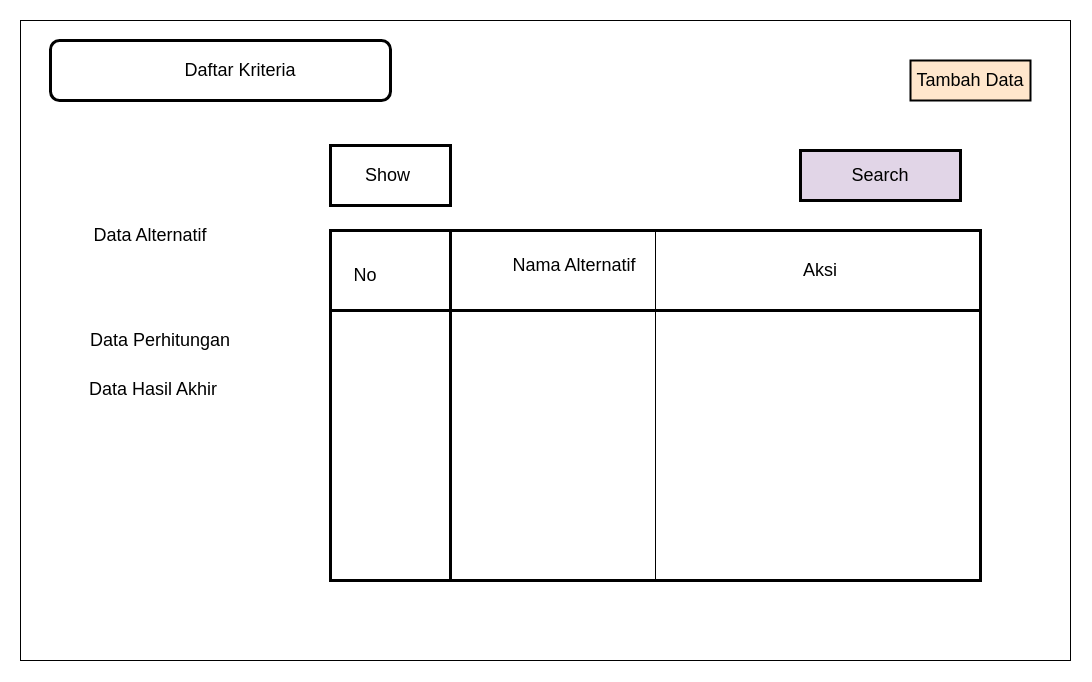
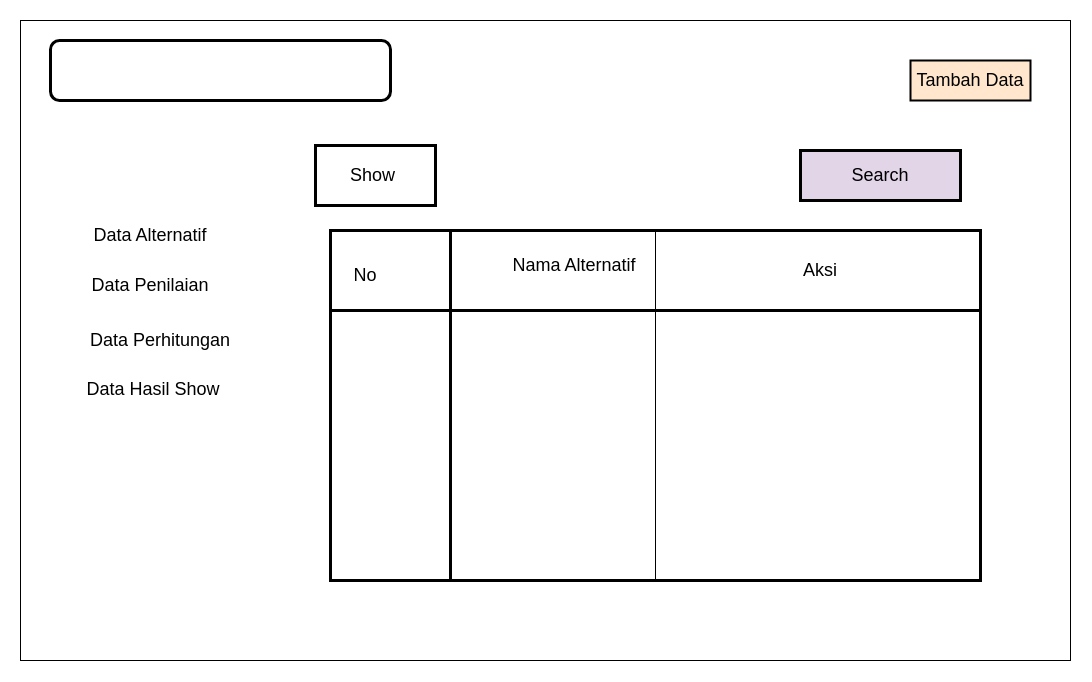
  <mxCell id="0" />
  <mxCell id="1" parent="0" />
  <mxCell id="2" value="" style="rounded=0;whiteSpace=wrap;html=1;" vertex="1" parent="1"><mxGeometry x="20" y="20" width="1050" height="640" as="geometry" /></mxCell>
  <mxCell id="3" value="&lt;font style=&quot;font-size: 18px;&quot;&gt;Tambah Data&lt;/font&gt;" style="rounded=0;whiteSpace=wrap;html=1;strokeWidth=2;fillColor=#ffe6cc;" vertex="1" parent="1"><mxGeometry x="910" y="60" width="120" height="40" as="geometry" /></mxCell>
  <mxCell id="4" value="" style="shape=internalStorage;whiteSpace=wrap;html=1;backgroundOutline=1;fontSize=18;dx=120;dy=80;strokeWidth=3;" vertex="1" parent="1"><mxGeometry x="330" y="230" width="650" height="350" as="geometry" /></mxCell>
  <mxCell id="5" value="No" style="text;html=1;strokeColor=none;fillColor=none;align=center;verticalAlign=middle;whiteSpace=wrap;rounded=0;fontSize=18;" vertex="1" parent="1"><mxGeometry x="335" y="260" width="60" height="30" as="geometry" /></mxCell>
  <mxCell id="6" value="" style="endArrow=none;html=1;rounded=0;fontSize=18;entryX=0.5;entryY=0;entryDx=0;entryDy=0;exitX=0.5;exitY=1;exitDx=0;exitDy=0;" edge="1" parent="1" source="4" target="4"><mxGeometry width="50" height="50" relative="1" as="geometry"><mxPoint x="570" y="560" as="sourcePoint" /><mxPoint x="620" y="510" as="targetPoint" /></mxGeometry></mxCell>
  <mxCell id="7" value="Nama Alternatif" style="text;html=1;strokeColor=none;fillColor=none;align=center;verticalAlign=middle;whiteSpace=wrap;rounded=0;fontSize=18;" vertex="1" parent="1"><mxGeometry x="429" y="250" width="290" height="30" as="geometry" /></mxCell>
  <mxCell id="8" value="Aksi" style="text;html=1;strokeColor=none;fillColor=none;align=center;verticalAlign=middle;whiteSpace=wrap;rounded=0;fontSize=18;" vertex="1" parent="1"><mxGeometry x="690" y="240" width="260" height="60" as="geometry" /></mxCell>
  <mxCell id="9" value="Search" style="rounded=0;whiteSpace=wrap;html=1;strokeWidth=3;fontSize=18;fillColor=#e1d5e7;" vertex="1" parent="1"><mxGeometry x="800" y="150" width="160" height="50" as="geometry" /></mxCell>
- <mxCell id="10" value="Show&amp;nbsp;" style="rounded=0;whiteSpace=wrap;html=1;strokeWidth=3;fontSize=18;" vertex="1" parent="1"><mxGeometry x="330" y="145" width="120" height="60" as="geometry" /></mxCell>
+ <mxCell id="10" value="Show&amp;nbsp;" style="rounded=0;whiteSpace=wrap;html=1;strokeWidth=3;fontSize=18;" vertex="1" parent="1"><mxGeometry x="315" y="145" width="120" height="60" as="geometry" /></mxCell>
  <mxCell id="11" value="Data Alternatif" style="text;html=1;strokeColor=none;fillColor=none;align=center;verticalAlign=middle;whiteSpace=wrap;rounded=0;strokeWidth=3;fontSize=18;" vertex="1" parent="1"><mxGeometry x="60" y="220" width="180" height="30" as="geometry" /></mxCell>
+ <mxCell id="12" value="Data Penilaian" style="text;html=1;strokeColor=none;fillColor=none;align=center;verticalAlign=middle;whiteSpace=wrap;rounded=0;strokeWidth=3;fontSize=18;" vertex="1" parent="1"><mxGeometry x="60" y="270" width="180" height="30" as="geometry" /></mxCell>
  <mxCell id="13" value="Data Perhitungan" style="text;html=1;strokeColor=none;fillColor=none;align=center;verticalAlign=middle;whiteSpace=wrap;rounded=0;strokeWidth=3;fontSize=18;" vertex="1" parent="1"><mxGeometry x="70" y="325" width="180" height="30" as="geometry" /></mxCell>
- <mxCell id="14" value="Data Hasil Akhir" style="text;html=1;strokeColor=none;fillColor=none;align=center;verticalAlign=middle;whiteSpace=wrap;rounded=0;strokeWidth=3;fontSize=18;" vertex="1" parent="1"><mxGeometry x="63" y="374" width="180" height="30" as="geometry" /></mxCell>
+ <mxCell id="14" value="Data Hasil Show" style="text;html=1;strokeColor=none;fillColor=none;align=center;verticalAlign=middle;whiteSpace=wrap;rounded=0;strokeWidth=3;fontSize=18;" vertex="1" parent="1"><mxGeometry x="63" y="374" width="180" height="30" as="geometry" /></mxCell>
  <mxCell id="15" value="" style="rounded=1;whiteSpace=wrap;html=1;strokeWidth=3;fontSize=18;" vertex="1" parent="1"><mxGeometry x="50" y="40" width="340" height="60" as="geometry" /></mxCell>
- <mxCell id="16" value="Daftar Kriteria" style="text;html=1;strokeColor=none;fillColor=none;align=center;verticalAlign=middle;whiteSpace=wrap;rounded=0;strokeWidth=3;fontSize=18;" vertex="1" parent="1"><mxGeometry x="100" y="55" width="280" height="30" as="geometry" /></mxCell>
